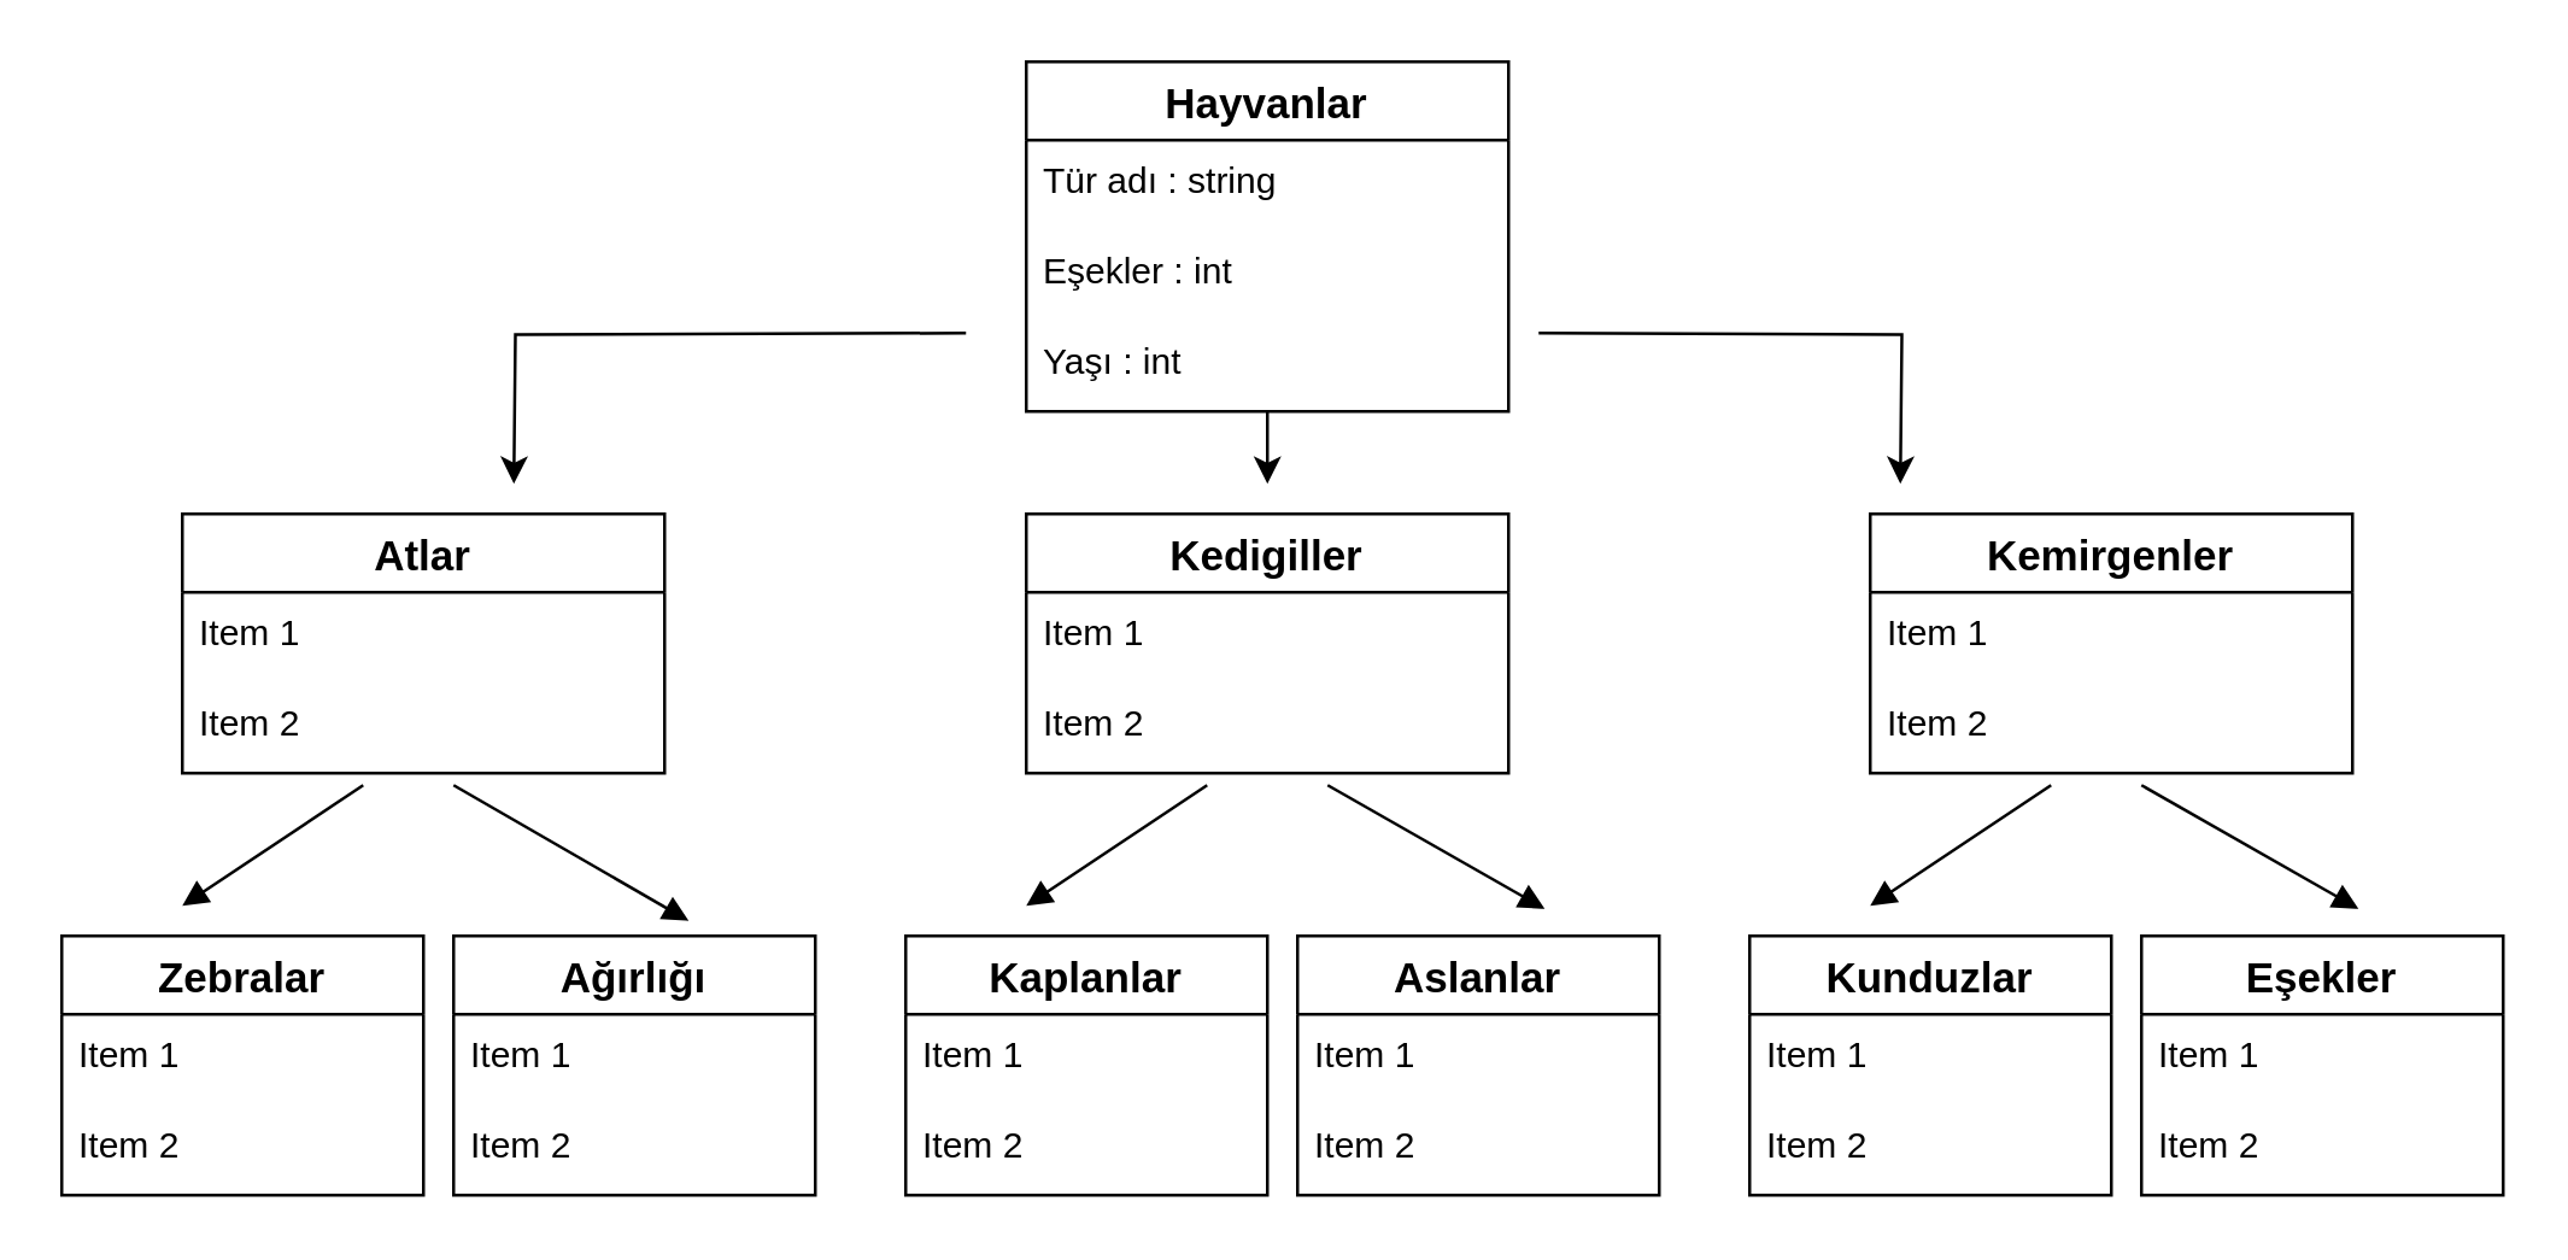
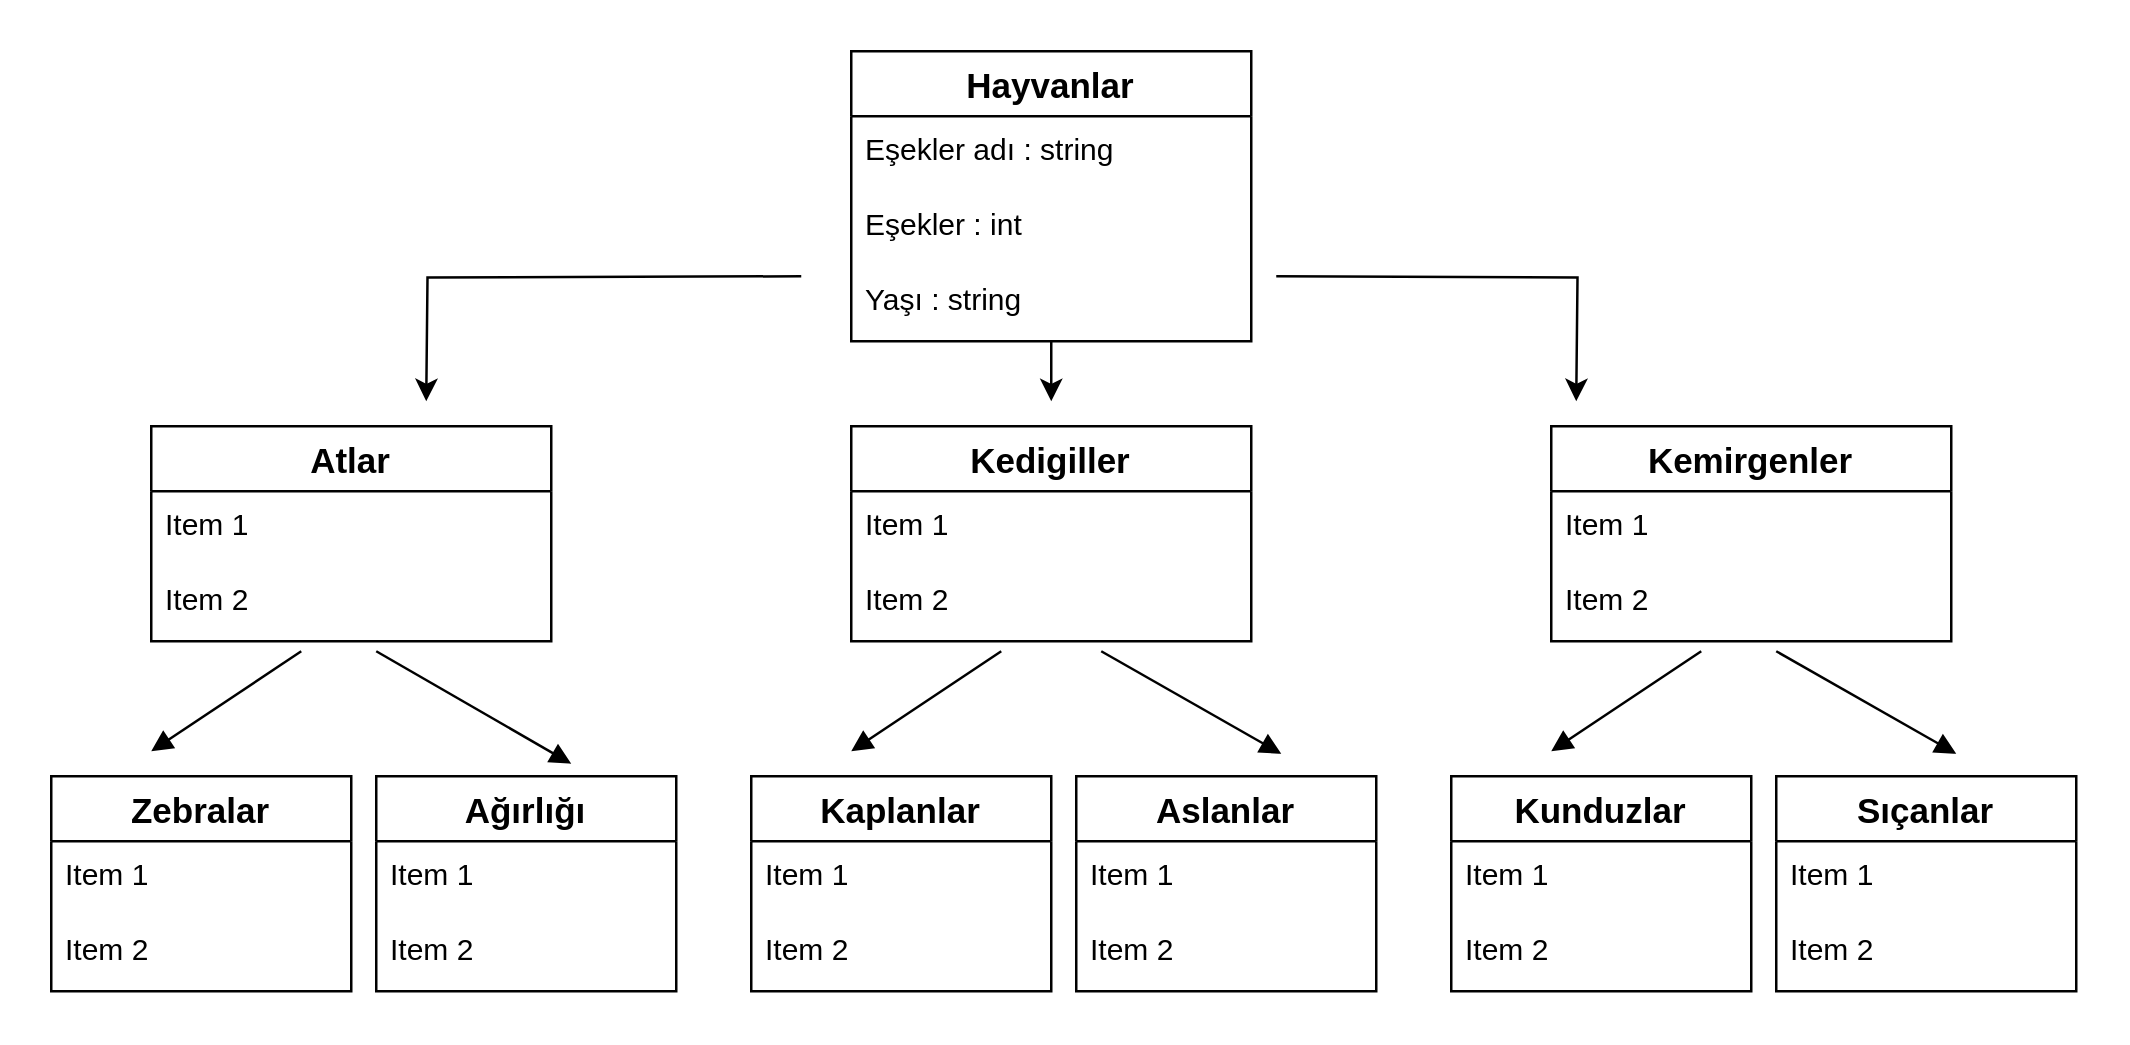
  <mxCell id="0" />
  <mxCell id="1" parent="0" />
  <mxCell id="2" value="" style="edgeStyle=orthogonalEdgeStyle;rounded=0;orthogonalLoop=1;jettySize=auto;html=1;" edge="1" parent="1" source="3"><mxGeometry relative="1" as="geometry"><mxPoint x="420" y="160" as="targetPoint" /></mxGeometry></mxCell>
  <mxCell id="3" value="Hayvanlar" style="swimlane;fontStyle=1;childLayout=stackLayout;horizontal=1;startSize=26;horizontalStack=0;resizeParent=1;resizeParentMax=0;resizeLast=0;collapsible=1;marginBottom=0;align=center;fontSize=14;" vertex="1" parent="1"><mxGeometry x="340" y="20" width="160" height="116" as="geometry" /></mxCell>
- <mxCell id="4" value="Tür adı : string" style="text;strokeColor=none;fillColor=none;spacingLeft=4;spacingRight=4;overflow=hidden;rotatable=0;points=[[0,0.5],[1,0.5]];portConstraint=eastwest;fontSize=12;" vertex="1" parent="3"><mxGeometry y="26" width="160" height="30" as="geometry" /></mxCell>
+ <mxCell id="4" value="Eşekler adı : string" style="text;strokeColor=none;fillColor=none;spacingLeft=4;spacingRight=4;overflow=hidden;rotatable=0;points=[[0,0.5],[1,0.5]];portConstraint=eastwest;fontSize=12;" vertex="1" parent="3"><mxGeometry y="26" width="160" height="30" as="geometry" /></mxCell>
  <mxCell id="5" value="Eşekler : int" style="text;strokeColor=none;fillColor=none;spacingLeft=4;spacingRight=4;overflow=hidden;rotatable=0;points=[[0,0.5],[1,0.5]];portConstraint=eastwest;fontSize=12;" vertex="1" parent="3"><mxGeometry y="56" width="160" height="30" as="geometry" /></mxCell>
- <mxCell id="6" value="Yaşı : int" style="text;strokeColor=none;fillColor=none;spacingLeft=4;spacingRight=4;overflow=hidden;rotatable=0;points=[[0,0.5],[1,0.5]];portConstraint=eastwest;fontSize=12;" vertex="1" parent="3"><mxGeometry y="86" width="160" height="30" as="geometry" /></mxCell>
+ <mxCell id="6" value="Yaşı : string" style="text;strokeColor=none;fillColor=none;spacingLeft=4;spacingRight=4;overflow=hidden;rotatable=0;points=[[0,0.5],[1,0.5]];portConstraint=eastwest;fontSize=12;" vertex="1" parent="3"><mxGeometry y="86" width="160" height="30" as="geometry" /></mxCell>
  <mxCell id="7" value="Atlar" style="swimlane;fontStyle=1;childLayout=stackLayout;horizontal=1;startSize=26;horizontalStack=0;resizeParent=1;resizeParentMax=0;resizeLast=0;collapsible=1;marginBottom=0;align=center;fontSize=14;" vertex="1" parent="1"><mxGeometry x="60" y="170" width="160" height="86" as="geometry" /></mxCell>
  <mxCell id="8" value="Item 1" style="text;strokeColor=none;fillColor=none;spacingLeft=4;spacingRight=4;overflow=hidden;rotatable=0;points=[[0,0.5],[1,0.5]];portConstraint=eastwest;fontSize=12;" vertex="1" parent="7"><mxGeometry y="26" width="160" height="30" as="geometry" /></mxCell>
  <mxCell id="9" value="Item 2" style="text;strokeColor=none;fillColor=none;spacingLeft=4;spacingRight=4;overflow=hidden;rotatable=0;points=[[0,0.5],[1,0.5]];portConstraint=eastwest;fontSize=12;" vertex="1" parent="7"><mxGeometry y="56" width="160" height="30" as="geometry" /></mxCell>
  <mxCell id="10" value="Kedigiller" style="swimlane;fontStyle=1;childLayout=stackLayout;horizontal=1;startSize=26;horizontalStack=0;resizeParent=1;resizeParentMax=0;resizeLast=0;collapsible=1;marginBottom=0;align=center;fontSize=14;" vertex="1" parent="1"><mxGeometry x="340" y="170" width="160" height="86" as="geometry" /></mxCell>
  <mxCell id="11" value="Item 1" style="text;strokeColor=none;fillColor=none;spacingLeft=4;spacingRight=4;overflow=hidden;rotatable=0;points=[[0,0.5],[1,0.5]];portConstraint=eastwest;fontSize=12;" vertex="1" parent="10"><mxGeometry y="26" width="160" height="30" as="geometry" /></mxCell>
  <mxCell id="12" value="Item 2" style="text;strokeColor=none;fillColor=none;spacingLeft=4;spacingRight=4;overflow=hidden;rotatable=0;points=[[0,0.5],[1,0.5]];portConstraint=eastwest;fontSize=12;" vertex="1" parent="10"><mxGeometry y="56" width="160" height="30" as="geometry" /></mxCell>
  <mxCell id="13" value="Kemirgenler" style="swimlane;fontStyle=1;childLayout=stackLayout;horizontal=1;startSize=26;horizontalStack=0;resizeParent=1;resizeParentMax=0;resizeLast=0;collapsible=1;marginBottom=0;align=center;fontSize=14;" vertex="1" parent="1"><mxGeometry x="620" y="170" width="160" height="86" as="geometry" /></mxCell>
  <mxCell id="14" value="Item 1" style="text;strokeColor=none;fillColor=none;spacingLeft=4;spacingRight=4;overflow=hidden;rotatable=0;points=[[0,0.5],[1,0.5]];portConstraint=eastwest;fontSize=12;" vertex="1" parent="13"><mxGeometry y="26" width="160" height="30" as="geometry" /></mxCell>
  <mxCell id="15" value="Item 2" style="text;strokeColor=none;fillColor=none;spacingLeft=4;spacingRight=4;overflow=hidden;rotatable=0;points=[[0,0.5],[1,0.5]];portConstraint=eastwest;fontSize=12;" vertex="1" parent="13"><mxGeometry y="56" width="160" height="30" as="geometry" /></mxCell>
  <mxCell id="16" value="Zebralar" style="swimlane;fontStyle=1;childLayout=stackLayout;horizontal=1;startSize=26;horizontalStack=0;resizeParent=1;resizeParentMax=0;resizeLast=0;collapsible=1;marginBottom=0;align=center;fontSize=14;" vertex="1" parent="1"><mxGeometry y="310" width="120" height="86" as="geometry" x="20" /></mxCell>
  <mxCell id="17" value="Item 1" style="text;strokeColor=none;fillColor=none;spacingLeft=4;spacingRight=4;overflow=hidden;rotatable=0;points=[[0,0.5],[1,0.5]];portConstraint=eastwest;fontSize=12;" vertex="1" parent="16"><mxGeometry y="26" width="120" height="30" as="geometry" /></mxCell>
  <mxCell id="18" value="Item 2" style="text;strokeColor=none;fillColor=none;spacingLeft=4;spacingRight=4;overflow=hidden;rotatable=0;points=[[0,0.5],[1,0.5]];portConstraint=eastwest;fontSize=12;" vertex="1" parent="16"><mxGeometry y="56" width="120" height="30" as="geometry" /></mxCell>
  <mxCell id="19" value="Ağırlığı" style="swimlane;fontStyle=1;childLayout=stackLayout;horizontal=1;startSize=26;horizontalStack=0;resizeParent=1;resizeParentMax=0;resizeLast=0;collapsible=1;marginBottom=0;align=center;fontSize=14;" vertex="1" parent="1"><mxGeometry x="150" y="310" width="120" height="86" as="geometry" /></mxCell>
  <mxCell id="20" value="Item 1" style="text;strokeColor=none;fillColor=none;spacingLeft=4;spacingRight=4;overflow=hidden;rotatable=0;points=[[0,0.5],[1,0.5]];portConstraint=eastwest;fontSize=12;" vertex="1" parent="19"><mxGeometry y="26" width="120" height="30" as="geometry" /></mxCell>
  <mxCell id="21" value="Item 2" style="text;strokeColor=none;fillColor=none;spacingLeft=4;spacingRight=4;overflow=hidden;rotatable=0;points=[[0,0.5],[1,0.5]];portConstraint=eastwest;fontSize=12;" vertex="1" parent="19"><mxGeometry y="56" width="120" height="30" as="geometry" /></mxCell>
  <mxCell id="22" value="Kaplanlar" style="swimlane;fontStyle=1;childLayout=stackLayout;horizontal=1;startSize=26;horizontalStack=0;resizeParent=1;resizeParentMax=0;resizeLast=0;collapsible=1;marginBottom=0;align=center;fontSize=14;" vertex="1" parent="1"><mxGeometry x="300" y="310" width="120" height="86" as="geometry" /></mxCell>
  <mxCell id="23" value="Item 1" style="text;strokeColor=none;fillColor=none;spacingLeft=4;spacingRight=4;overflow=hidden;rotatable=0;points=[[0,0.5],[1,0.5]];portConstraint=eastwest;fontSize=12;" vertex="1" parent="22"><mxGeometry y="26" width="120" height="30" as="geometry" /></mxCell>
  <mxCell id="24" value="Item 2" style="text;strokeColor=none;fillColor=none;spacingLeft=4;spacingRight=4;overflow=hidden;rotatable=0;points=[[0,0.5],[1,0.5]];portConstraint=eastwest;fontSize=12;" vertex="1" parent="22"><mxGeometry y="56" width="120" height="30" as="geometry" /></mxCell>
  <mxCell id="25" value="Aslanlar" style="swimlane;fontStyle=1;childLayout=stackLayout;horizontal=1;startSize=26;horizontalStack=0;resizeParent=1;resizeParentMax=0;resizeLast=0;collapsible=1;marginBottom=0;align=center;fontSize=14;" vertex="1" parent="1"><mxGeometry x="430" y="310" width="120" height="86" as="geometry" /></mxCell>
  <mxCell id="26" value="Item 1" style="text;strokeColor=none;fillColor=none;spacingLeft=4;spacingRight=4;overflow=hidden;rotatable=0;points=[[0,0.5],[1,0.5]];portConstraint=eastwest;fontSize=12;" vertex="1" parent="25"><mxGeometry y="26" width="120" height="30" as="geometry" /></mxCell>
  <mxCell id="27" value="Item 2" style="text;strokeColor=none;fillColor=none;spacingLeft=4;spacingRight=4;overflow=hidden;rotatable=0;points=[[0,0.5],[1,0.5]];portConstraint=eastwest;fontSize=12;" vertex="1" parent="25"><mxGeometry y="56" width="120" height="30" as="geometry" /></mxCell>
  <mxCell id="28" value="Kunduzlar" style="swimlane;fontStyle=1;childLayout=stackLayout;horizontal=1;startSize=26;horizontalStack=0;resizeParent=1;resizeParentMax=0;resizeLast=0;collapsible=1;marginBottom=0;align=center;fontSize=14;" vertex="1" parent="1"><mxGeometry x="580" y="310" width="120" height="86" as="geometry" /></mxCell>
  <mxCell id="29" value="Item 1" style="text;strokeColor=none;fillColor=none;spacingLeft=4;spacingRight=4;overflow=hidden;rotatable=0;points=[[0,0.5],[1,0.5]];portConstraint=eastwest;fontSize=12;" vertex="1" parent="28"><mxGeometry y="26" width="120" height="30" as="geometry" /></mxCell>
  <mxCell id="30" value="Item 2" style="text;strokeColor=none;fillColor=none;spacingLeft=4;spacingRight=4;overflow=hidden;rotatable=0;points=[[0,0.5],[1,0.5]];portConstraint=eastwest;fontSize=12;" vertex="1" parent="28"><mxGeometry y="56" width="120" height="30" as="geometry" /></mxCell>
- <mxCell id="31" value="Eşekler" style="swimlane;fontStyle=1;childLayout=stackLayout;horizontal=1;startSize=26;horizontalStack=0;resizeParent=1;resizeParentMax=0;resizeLast=0;collapsible=1;marginBottom=0;align=center;fontSize=14;" vertex="1" parent="1"><mxGeometry x="710" y="310" width="120" height="86" as="geometry" /></mxCell>
+ <mxCell id="31" value="Sıçanlar" style="swimlane;fontStyle=1;childLayout=stackLayout;horizontal=1;startSize=26;horizontalStack=0;resizeParent=1;resizeParentMax=0;resizeLast=0;collapsible=1;marginBottom=0;align=center;fontSize=14;" vertex="1" parent="1"><mxGeometry x="710" y="310" width="120" height="86" as="geometry" /></mxCell>
  <mxCell id="32" value="Item 1" style="text;strokeColor=none;fillColor=none;spacingLeft=4;spacingRight=4;overflow=hidden;rotatable=0;points=[[0,0.5],[1,0.5]];portConstraint=eastwest;fontSize=12;" vertex="1" parent="31"><mxGeometry y="26" width="120" height="30" as="geometry" /></mxCell>
  <mxCell id="33" value="Item 2" style="text;strokeColor=none;fillColor=none;spacingLeft=4;spacingRight=4;overflow=hidden;rotatable=0;points=[[0,0.5],[1,0.5]];portConstraint=eastwest;fontSize=12;" vertex="1" parent="31"><mxGeometry y="56" width="120" height="30" as="geometry" /></mxCell>
  <mxCell id="34" value="" style="edgeStyle=orthogonalEdgeStyle;rounded=0;orthogonalLoop=1;jettySize=auto;html=1;" edge="1" parent="1"><mxGeometry relative="1" as="geometry"><mxPoint x="510" y="110" as="sourcePoint" /><mxPoint x="630" y="160" as="targetPoint" /></mxGeometry></mxCell>
  <mxCell id="35" value="" style="edgeStyle=orthogonalEdgeStyle;rounded=0;orthogonalLoop=1;jettySize=auto;html=1;" edge="1" parent="1"><mxGeometry relative="1" as="geometry"><mxPoint x="320" y="110" as="sourcePoint" /><mxPoint x="170" y="160" as="targetPoint" /></mxGeometry></mxCell>
  <mxCell id="36" value="" style="endArrow=none;startArrow=block;endFill=0;startFill=1;html=1;rounded=0;" edge="1" parent="1"><mxGeometry width="160" relative="1" as="geometry"><mxPoint x="60" y="300" as="sourcePoint" /><mxPoint x="120" y="260" as="targetPoint" /></mxGeometry></mxCell>
  <mxCell id="37" value="" style="endArrow=none;startArrow=block;endFill=0;startFill=1;html=1;rounded=0;exitX=0.65;exitY=-0.058;exitDx=0;exitDy=0;exitPerimeter=0;" edge="1" parent="1" source="19"><mxGeometry width="160" relative="1" as="geometry"><mxPoint x="200" y="300" as="sourcePoint" /><mxPoint x="150" y="260" as="targetPoint" /></mxGeometry></mxCell>
  <mxCell id="38" value="" style="endArrow=none;startArrow=block;endFill=0;startFill=1;html=1;rounded=0;" edge="1" parent="1"><mxGeometry width="160" relative="1" as="geometry"><mxPoint x="340" y="300" as="sourcePoint" /><mxPoint x="400" y="260" as="targetPoint" /></mxGeometry></mxCell>
  <mxCell id="39" value="" style="endArrow=none;startArrow=block;endFill=0;startFill=1;html=1;rounded=0;exitX=0.65;exitY=-0.058;exitDx=0;exitDy=0;exitPerimeter=0;" edge="1" parent="1"><mxGeometry width="160" relative="1" as="geometry"><mxPoint x="512" y="301.012" as="sourcePoint" /><mxPoint x="440" y="260" as="targetPoint" /></mxGeometry></mxCell>
  <mxCell id="40" value="" style="endArrow=none;startArrow=block;endFill=0;startFill=1;html=1;rounded=0;" edge="1" parent="1"><mxGeometry width="160" relative="1" as="geometry"><mxPoint x="620" y="300" as="sourcePoint" /><mxPoint x="680" y="260" as="targetPoint" /></mxGeometry></mxCell>
  <mxCell id="41" value="" style="endArrow=none;startArrow=block;endFill=0;startFill=1;html=1;rounded=0;exitX=0.65;exitY=-0.058;exitDx=0;exitDy=0;exitPerimeter=0;" edge="1" parent="1"><mxGeometry width="160" relative="1" as="geometry"><mxPoint x="782" y="301.012" as="sourcePoint" /><mxPoint x="710" y="260" as="targetPoint" /></mxGeometry></mxCell>
